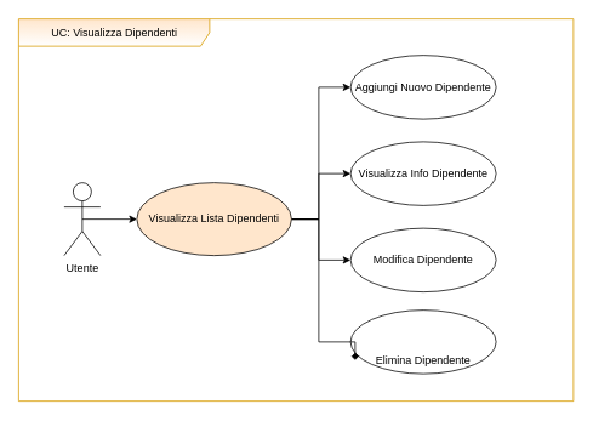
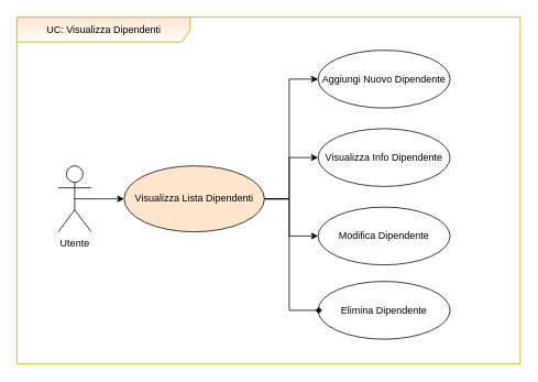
  <mxCell id="0" />
  <mxCell id="1" parent="0" />
  <mxCell id="2" style="edgeStyle=orthogonalEdgeStyle;rounded=0;orthogonalLoop=1;jettySize=auto;html=1;exitX=0.5;exitY=0.5;exitDx=0;exitDy=0;exitPerimeter=0;entryX=0;entryY=0.5;entryDx=0;entryDy=0;" edge="1" parent="1" source="3" target="16"><mxGeometry relative="1" as="geometry" /></mxCell>
  <mxCell id="3" value="Utente" style="shape=umlActor;verticalLabelPosition=bottom;verticalAlign=top;html=1;outlineConnect=0;" vertex="1" parent="1"><mxGeometry x="70" y="200" width="40" height="80" as="geometry" /></mxCell>
  <mxCell id="4" value="" style="ellipse;whiteSpace=wrap;html=1;" vertex="1" parent="1"><mxGeometry x="385" y="60" width="160" height="70" as="geometry" /></mxCell>
  <mxCell id="5" value="Aggiungi Nuovo Dipendente" style="text;html=1;strokeColor=none;fillColor=none;align=center;verticalAlign=middle;whiteSpace=wrap;rounded=0;" vertex="1" parent="1"><mxGeometry x="370" y="85" width="190" height="20" as="geometry" /></mxCell>
  <mxCell id="6" value="" style="ellipse;whiteSpace=wrap;html=1;" vertex="1" parent="1"><mxGeometry x="385" y="155" width="160" height="70" as="geometry" /></mxCell>
  <mxCell id="7" value="Visualizza Info Dipendente" style="text;html=1;strokeColor=none;fillColor=none;align=center;verticalAlign=middle;whiteSpace=wrap;rounded=0;" vertex="1" parent="1"><mxGeometry x="385" y="180" width="160" height="20" as="geometry" /></mxCell>
  <mxCell id="8" value="" style="ellipse;whiteSpace=wrap;html=1;" vertex="1" parent="1"><mxGeometry x="385" y="340" width="160" height="70" as="geometry" /></mxCell>
  <mxCell id="9" value="" style="ellipse;whiteSpace=wrap;html=1;" vertex="1" parent="1"><mxGeometry x="385" y="250" width="160" height="70" as="geometry" /></mxCell>
  <mxCell id="10" value="Modifica Dipendente" style="text;html=1;strokeColor=none;fillColor=none;align=center;verticalAlign=middle;whiteSpace=wrap;rounded=0;" vertex="1" parent="1"><mxGeometry x="402" y="275" width="126" height="20" as="geometry" /></mxCell>
  <mxCell id="11" value="UC: Visualizza Dipendenti" style="shape=umlFrame;tabPosition=left;html=1;boundedLbl=1;labelInHeader=1;width=210;height=30;fillColor=#ffe6cc;strokeColor=#d79b00;gradientColor=#ffffff;" vertex="1" parent="1"><mxGeometry x="20" y="20" width="610" height="420" as="geometry" /></mxCell>
  <mxCell id="12" style="edgeStyle=orthogonalEdgeStyle;rounded=0;orthogonalLoop=1;jettySize=auto;html=1;exitX=1;exitY=0.5;exitDx=0;exitDy=0;entryX=0;entryY=0.5;entryDx=0;entryDy=0;" edge="1" parent="1" source="16" target="4"><mxGeometry relative="1" as="geometry"><Array as="points"><mxPoint x="350" y="240" /><mxPoint x="350" y="95" /></Array></mxGeometry></mxCell>
  <mxCell id="13" style="edgeStyle=orthogonalEdgeStyle;rounded=0;orthogonalLoop=1;jettySize=auto;html=1;exitX=1;exitY=0.5;exitDx=0;exitDy=0;entryX=0;entryY=0.5;entryDx=0;entryDy=0;" edge="1" parent="1" source="16" target="7"><mxGeometry relative="1" as="geometry"><Array as="points"><mxPoint x="350" y="240" /><mxPoint x="350" y="190" /></Array></mxGeometry></mxCell>
  <mxCell id="14" style="edgeStyle=orthogonalEdgeStyle;rounded=0;orthogonalLoop=1;jettySize=auto;html=1;exitX=1;exitY=0.5;exitDx=0;exitDy=0;entryX=0;entryY=0.5;entryDx=0;entryDy=0;" edge="1" parent="1" source="16" target="9"><mxGeometry relative="1" as="geometry"><Array as="points"><mxPoint x="350" y="240" /><mxPoint x="350" y="285" /></Array></mxGeometry></mxCell>
  <mxCell id="15" style="edgeStyle=orthogonalEdgeStyle;rounded=0;orthogonalLoop=1;jettySize=auto;html=1;exitX=1;exitY=0.5;exitDx=0;exitDy=0;entryX=0;entryY=0.5;entryDx=0;entryDy=0;endArrow=diamond;" edge="1" parent="1" source="16" target="17"><mxGeometry relative="1" as="geometry"><Array as="points"><mxPoint x="350" y="240" /><mxPoint x="350" y="375" /></Array></mxGeometry></mxCell>
  <mxCell id="16" value="Visualizza Lista Dipendenti" style="ellipse;whiteSpace=wrap;html=1;fillColor=#ffe6cc;" vertex="1" parent="1"><mxGeometry x="150" y="200" width="170" height="80" as="geometry" /></mxCell>
- <mxCell id="17" value="Elimina Dipendente" style="text;html=1;strokeColor=none;fillColor=none;align=center;verticalAlign=middle;whiteSpace=wrap;rounded=0;" vertex="1" parent="1"><mxGeometry x="390" y="385" width="150" height="20" as="geometry" /></mxCell>
+ <mxCell id="17" value="Elimina Dipendente" style="text;html=1;strokeColor=none;fillColor=none;align=center;verticalAlign=middle;whiteSpace=wrap;rounded=0;" vertex="1" parent="1"><mxGeometry x="390" y="365" width="150" height="20" as="geometry" /></mxCell>
